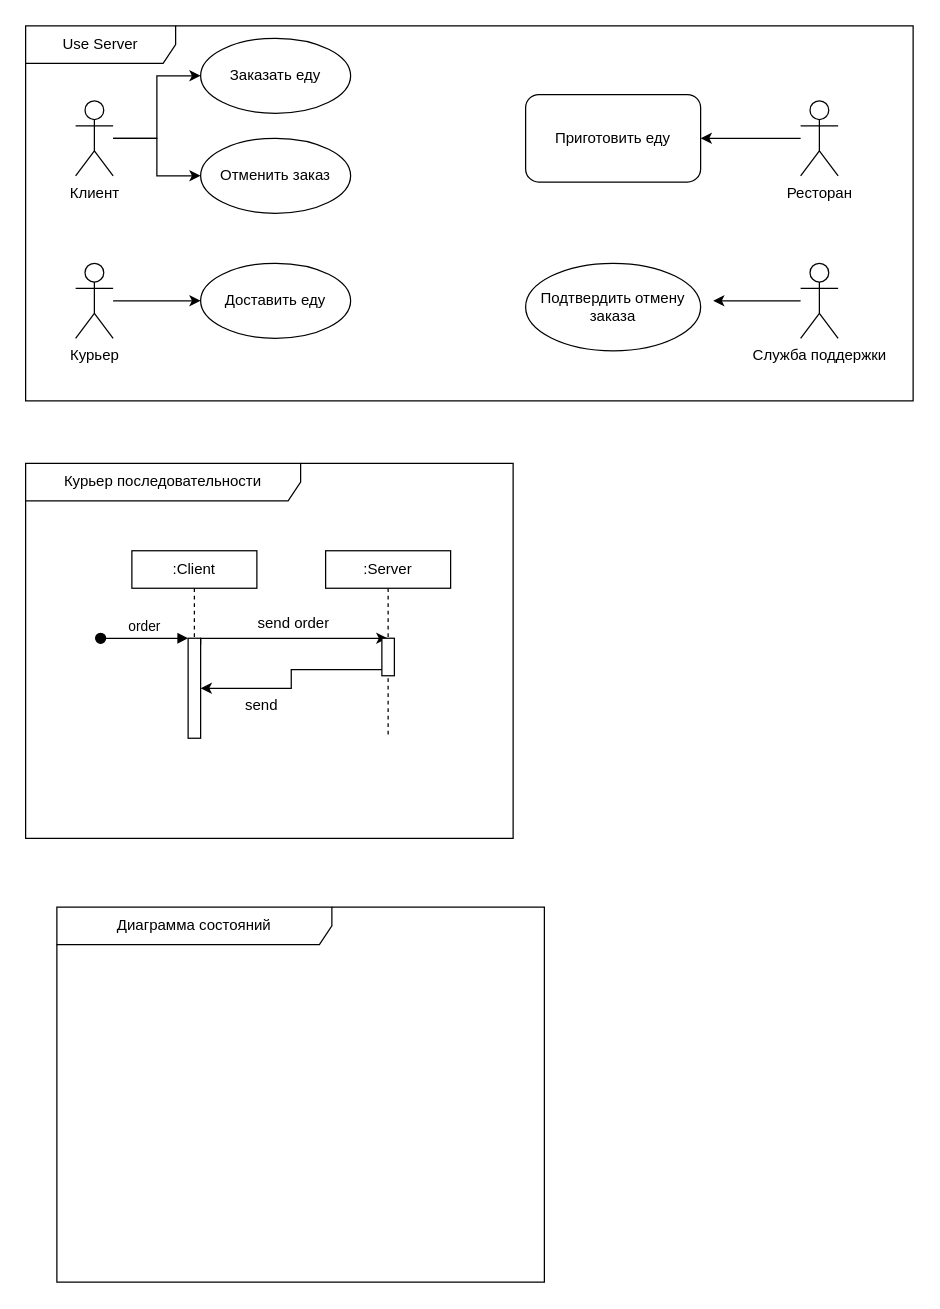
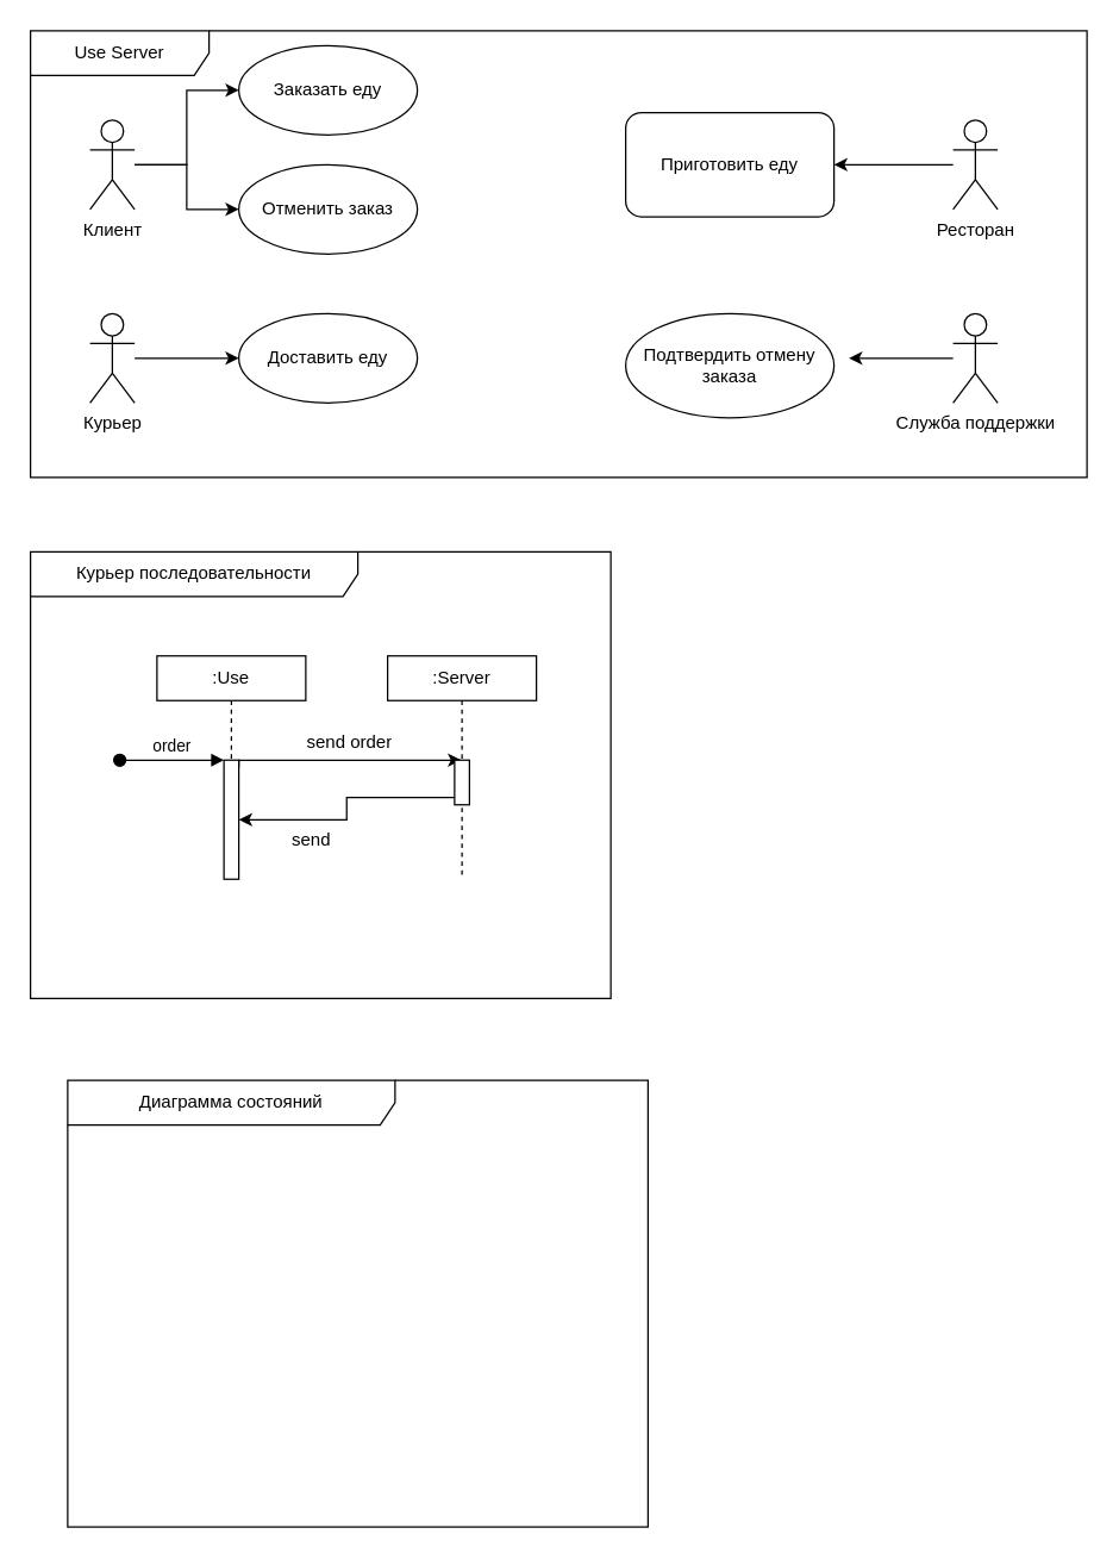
  <mxCell id="0" />
  <mxCell id="1" parent="0" />
  <mxCell id="2" style="edgeStyle=orthogonalEdgeStyle;rounded=0;orthogonalLoop=1;jettySize=auto;html=1;entryX=0;entryY=0.5;entryDx=0;entryDy=0;" edge="1" parent="1" source="4" target="13"><mxGeometry relative="1" as="geometry"><Array as="points"><mxPoint x="125" y="110" /><mxPoint x="125" y="140" /></Array></mxGeometry></mxCell>
  <mxCell id="3" style="edgeStyle=orthogonalEdgeStyle;rounded=0;orthogonalLoop=1;jettySize=auto;html=1;entryX=0;entryY=0.5;entryDx=0;entryDy=0;" edge="1" parent="1" source="4" target="11"><mxGeometry relative="1" as="geometry" /></mxCell>
  <mxCell id="4" value="Клиент" style="shape=umlActor;verticalLabelPosition=bottom;verticalAlign=top;html=1;" vertex="1" parent="1"><mxGeometry x="60" y="80" width="30" height="60" as="geometry" /></mxCell>
  <mxCell id="5" style="edgeStyle=orthogonalEdgeStyle;rounded=0;orthogonalLoop=1;jettySize=auto;html=1;entryX=1;entryY=0.5;entryDx=0;entryDy=0;" edge="1" parent="1" source="6" target="16"><mxGeometry relative="1" as="geometry" /></mxCell>
  <mxCell id="6" value="Ресторан" style="shape=umlActor;verticalLabelPosition=bottom;verticalAlign=top;html=1;" vertex="1" parent="1"><mxGeometry x="640" y="80" width="30" height="60" as="geometry" /></mxCell>
  <mxCell id="7" style="edgeStyle=orthogonalEdgeStyle;rounded=0;orthogonalLoop=1;jettySize=auto;html=1;" edge="1" parent="1" source="8"><mxGeometry relative="1" as="geometry"><mxPoint x="570" y="240" as="targetPoint" /></mxGeometry></mxCell>
  <mxCell id="8" value="Служба поддержки" style="shape=umlActor;verticalLabelPosition=bottom;verticalAlign=top;html=1;" vertex="1" parent="1"><mxGeometry x="640" y="210" width="30" height="60" as="geometry" /></mxCell>
  <mxCell id="9" style="edgeStyle=orthogonalEdgeStyle;rounded=0;orthogonalLoop=1;jettySize=auto;html=1;entryX=0;entryY=0.5;entryDx=0;entryDy=0;" edge="1" parent="1" source="10" target="12"><mxGeometry relative="1" as="geometry" /></mxCell>
  <mxCell id="10" value="Курьер" style="shape=umlActor;verticalLabelPosition=bottom;verticalAlign=top;html=1;" vertex="1" parent="1"><mxGeometry x="60" y="210" width="30" height="60" as="geometry" /></mxCell>
  <mxCell id="11" value="Заказать еду" style="ellipse;whiteSpace=wrap;html=1;" vertex="1" parent="1"><mxGeometry x="160" y="30" width="120" height="60" as="geometry" /></mxCell>
  <mxCell id="12" value="Доставить еду" style="ellipse;whiteSpace=wrap;html=1;" vertex="1" parent="1"><mxGeometry x="160" y="210" width="120" height="60" as="geometry" /></mxCell>
  <mxCell id="13" value="Отменить заказ" style="ellipse;whiteSpace=wrap;html=1;" vertex="1" parent="1"><mxGeometry x="160" y="110" width="120" height="60" as="geometry" /></mxCell>
  <mxCell id="14" value="Подтвердить отмену заказа" style="ellipse;whiteSpace=wrap;html=1;" vertex="1" parent="1"><mxGeometry x="420" y="210" width="140" height="70" as="geometry" /></mxCell>
  <mxCell id="15" value="Use Server" style="shape=umlFrame;whiteSpace=wrap;html=1;pointerEvents=0;width=120;height=30;" vertex="1" parent="1"><mxGeometry x="20" y="20" width="710" height="300" as="geometry" /></mxCell>
  <mxCell id="16" value="Приготовить еду" style="whiteSpace=wrap;html=1;rounded=1;" vertex="1" parent="1"><mxGeometry x="420" y="75" width="140" height="70" as="geometry" /></mxCell>
  <mxCell id="17" value="Курьер последовательности" style="shape=umlFrame;whiteSpace=wrap;html=1;pointerEvents=0;width=220;height=30;" vertex="1" parent="1"><mxGeometry x="20" y="370" width="390" height="300" as="geometry" /></mxCell>
  <mxCell id="18" value="" style="html=1;points=[[0,0,0,0,5],[0,1,0,0,-5],[1,0,0,0,5],[1,1,0,0,-5]];perimeter=orthogonalPerimeter;outlineConnect=0;targetShapes=umlLifeline;portConstraint=eastwest;newEdgeStyle={&quot;curved&quot;:0,&quot;rounded&quot;:0};" vertex="1" parent="1"><mxGeometry x="150" y="510" width="10" height="80" as="geometry" /></mxCell>
  <mxCell id="19" value="order" style="html=1;verticalAlign=bottom;startArrow=oval;endArrow=block;startSize=8;curved=0;rounded=0;entryX=0;entryY=0;entryDx=0;entryDy=5;" edge="1" parent="1"><mxGeometry x="-0.005" relative="1" as="geometry"><mxPoint x="80" y="510" as="sourcePoint" /><mxPoint x="150" y="510" as="targetPoint" /><mxPoint as="offset" /></mxGeometry></mxCell>
- <mxCell id="20" value=":Client" style="shape=umlLifeline;perimeter=lifelinePerimeter;whiteSpace=wrap;html=1;container=1;dropTarget=0;collapsible=0;recursiveResize=0;outlineConnect=0;portConstraint=eastwest;newEdgeStyle={&quot;curved&quot;:0,&quot;rounded&quot;:0};size=30;" vertex="1" parent="1"><mxGeometry x="105" y="440" width="100" height="70" as="geometry" /></mxCell>
+ <mxCell id="20" value=":Use" style="shape=umlLifeline;perimeter=lifelinePerimeter;whiteSpace=wrap;html=1;container=1;dropTarget=0;collapsible=0;recursiveResize=0;outlineConnect=0;portConstraint=eastwest;newEdgeStyle={&quot;curved&quot;:0,&quot;rounded&quot;:0};size=30;" vertex="1" parent="1"><mxGeometry x="105" y="440" width="100" height="70" as="geometry" /></mxCell>
  <mxCell id="21" style="edgeStyle=orthogonalEdgeStyle;rounded=0;orthogonalLoop=1;jettySize=auto;html=1;curved=0;exitX=1;exitY=0;exitDx=0;exitDy=5;exitPerimeter=0;" edge="1" parent="1" source="18" target="22"><mxGeometry relative="1" as="geometry"><Array as="points"><mxPoint x="160" y="510" /></Array></mxGeometry></mxCell>
  <mxCell id="22" value=":Server" style="shape=umlLifeline;perimeter=lifelinePerimeter;whiteSpace=wrap;html=1;container=1;dropTarget=0;collapsible=0;recursiveResize=0;outlineConnect=0;portConstraint=eastwest;newEdgeStyle={&quot;curved&quot;:0,&quot;rounded&quot;:0};size=30;" vertex="1" parent="1"><mxGeometry x="260" y="440" width="100" height="150" as="geometry" /></mxCell>
  <mxCell id="23" value="" style="html=1;points=[[0,0,0,0,5],[0,1,0,0,-5],[1,0,0,0,5],[1,1,0,0,-5]];perimeter=orthogonalPerimeter;outlineConnect=0;targetShapes=umlLifeline;portConstraint=eastwest;newEdgeStyle={&quot;curved&quot;:0,&quot;rounded&quot;:0};" vertex="1" parent="22"><mxGeometry x="45" y="70" width="10" height="30" as="geometry" /></mxCell>
  <mxCell id="24" value="send order" style="text;strokeColor=none;fillColor=none;align=left;verticalAlign=top;spacingLeft=4;spacingRight=4;overflow=hidden;rotatable=0;points=[[0,0.5],[1,0.5]];portConstraint=eastwest;whiteSpace=wrap;html=1;" vertex="1" parent="1"><mxGeometry x="200" y="484" width="70" height="26" as="geometry" /></mxCell>
  <mxCell id="25" style="edgeStyle=orthogonalEdgeStyle;rounded=0;orthogonalLoop=1;jettySize=auto;html=1;curved=0;exitX=0;exitY=1;exitDx=0;exitDy=-5;exitPerimeter=0;" edge="1" parent="1" source="23" target="18"><mxGeometry relative="1" as="geometry" /></mxCell>
  <mxCell id="26" value="send" style="text;strokeColor=none;fillColor=none;align=left;verticalAlign=top;spacingLeft=4;spacingRight=4;overflow=hidden;rotatable=0;points=[[0,0.5],[1,0.5]];portConstraint=eastwest;whiteSpace=wrap;html=1;" vertex="1" parent="1"><mxGeometry x="190" y="550" width="100" height="26" as="geometry" /></mxCell>
  <mxCell id="27" value="Диаграмма состояний" style="shape=umlFrame;whiteSpace=wrap;html=1;pointerEvents=0;width=220;height=30;" vertex="1" parent="1"><mxGeometry x="45" y="725" width="390" height="300" as="geometry" /></mxCell>
